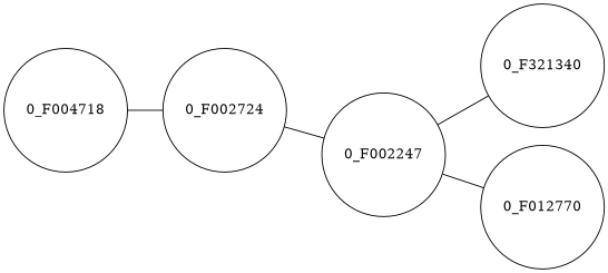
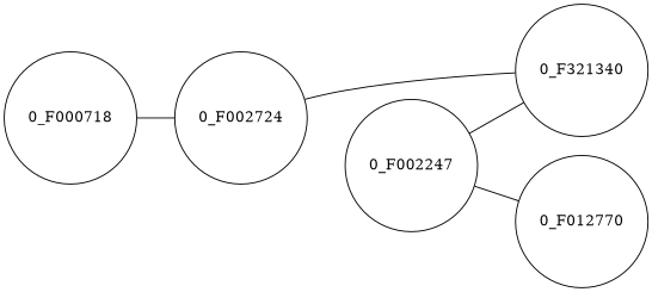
  graph {
    rankdir=LR
    node [shape=circle]
    edge [color=black]
    n1 [label="0_F321340"]
    "0_F002247"
    "0_F012770"
    "0_F002724"
-   "0_F004718"
+   "0_F004718" [label="0_F000718"]
    "0_F002247" -- n1
    "0_F002247" -- "0_F012770"
-   "0_F002724" -- "0_F002247"
+   "0_F002724" -- n1
    "0_F004718" -- "0_F002724"
  }
